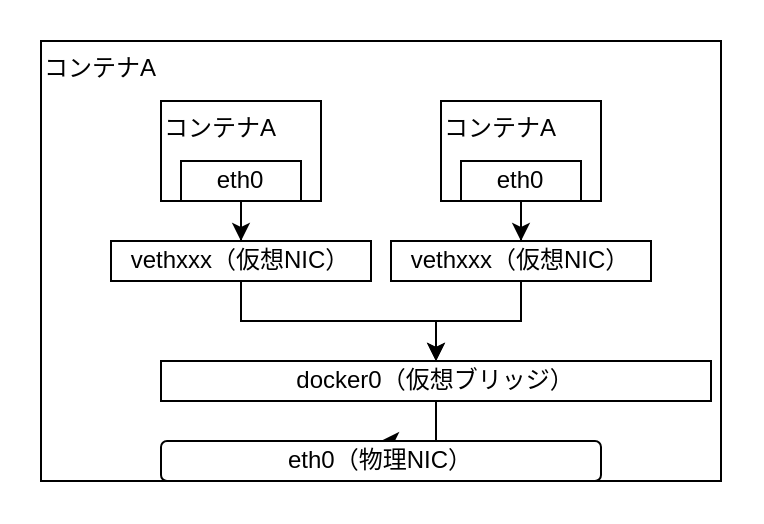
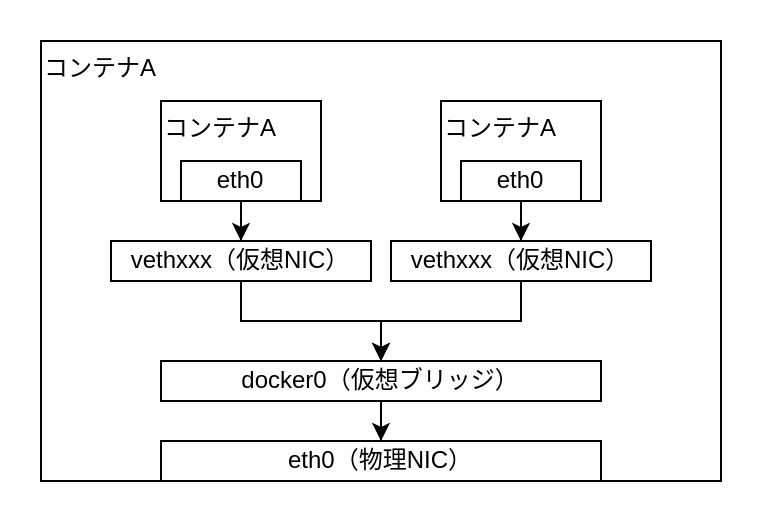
  <mxCell id="0" />
  <mxCell id="1" parent="0" />
  <mxCell id="2" value="コンテナA" style="rounded=0;whiteSpace=wrap;html=1;align=left;verticalAlign=top;" vertex="1" parent="1"><mxGeometry x="20" y="20" width="340" height="220" as="geometry" /></mxCell>
  <mxCell id="3" value="コンテナA" style="rounded=0;whiteSpace=wrap;html=1;align=left;verticalAlign=top;" vertex="1" parent="1"><mxGeometry x="80" y="50" width="80" height="50" as="geometry" /></mxCell>
  <mxCell id="4" style="edgeStyle=orthogonalEdgeStyle;rounded=0;orthogonalLoop=1;jettySize=auto;html=1;" edge="1" parent="1" source="5" target="10"><mxGeometry relative="1" as="geometry" /></mxCell>
  <mxCell id="5" value="eth0" style="rounded=0;whiteSpace=wrap;html=1;align=center;verticalAlign=middle;" vertex="1" parent="1"><mxGeometry x="90" y="80" width="60" height="20" as="geometry" /></mxCell>
  <mxCell id="6" value="コンテナA" style="rounded=0;whiteSpace=wrap;html=1;align=left;verticalAlign=top;" vertex="1" parent="1"><mxGeometry x="220" y="50" width="80" height="50" as="geometry" /></mxCell>
  <mxCell id="7" style="edgeStyle=orthogonalEdgeStyle;rounded=0;orthogonalLoop=1;jettySize=auto;html=1;" edge="1" parent="1" source="8" target="12"><mxGeometry relative="1" as="geometry" /></mxCell>
  <mxCell id="8" value="eth0" style="rounded=0;whiteSpace=wrap;html=1;align=center;verticalAlign=middle;" vertex="1" parent="1"><mxGeometry x="230" y="80" width="60" height="20" as="geometry" /></mxCell>
  <mxCell id="9" style="edgeStyle=orthogonalEdgeStyle;rounded=0;orthogonalLoop=1;jettySize=auto;html=1;" edge="1" parent="1" source="10" target="14"><mxGeometry relative="1" as="geometry" /></mxCell>
  <mxCell id="10" value="vethxxx（仮想NIC）" style="rounded=0;whiteSpace=wrap;html=1;align=center;verticalAlign=middle;" vertex="1" parent="1"><mxGeometry x="55" y="120" width="130" height="20" as="geometry" /></mxCell>
  <mxCell id="11" style="edgeStyle=orthogonalEdgeStyle;rounded=0;orthogonalLoop=1;jettySize=auto;html=1;" edge="1" parent="1" source="12" target="14"><mxGeometry relative="1" as="geometry" /></mxCell>
  <mxCell id="12" value="vethxxx（仮想NIC）" style="rounded=0;whiteSpace=wrap;html=1;align=center;verticalAlign=middle;" vertex="1" parent="1"><mxGeometry x="195" y="120" width="130" height="20" as="geometry" /></mxCell>
  <mxCell id="13" style="edgeStyle=orthogonalEdgeStyle;rounded=0;orthogonalLoop=1;jettySize=auto;html=1;" edge="1" parent="1" source="14" target="15"><mxGeometry relative="1" as="geometry" /></mxCell>
- <mxCell id="14" value="docker0（仮想ブリッジ）" style="rounded=0;whiteSpace=wrap;html=1;align=center;verticalAlign=middle;" vertex="1" parent="1"><mxGeometry x="80" y="180" width="275" height="20" as="geometry" /></mxCell>
- <mxCell id="15" value="eth0（物理NIC）" style="whiteSpace=wrap;html=1;align=center;verticalAlign=middle;rounded=1;" vertex="1" parent="1"><mxGeometry x="80" y="220" width="220" height="20" as="geometry" /></mxCell>
+ <mxCell id="14" value="docker0（仮想ブリッジ）" style="rounded=0;whiteSpace=wrap;html=1;align=center;verticalAlign=middle;" vertex="1" parent="1"><mxGeometry x="80" y="180" width="220" height="20" as="geometry" /></mxCell>
+ <mxCell id="15" value="eth0（物理NIC）" style="rounded=0;whiteSpace=wrap;html=1;align=center;verticalAlign=middle;" vertex="1" parent="1"><mxGeometry x="80" y="220" width="220" height="20" as="geometry" /></mxCell>
